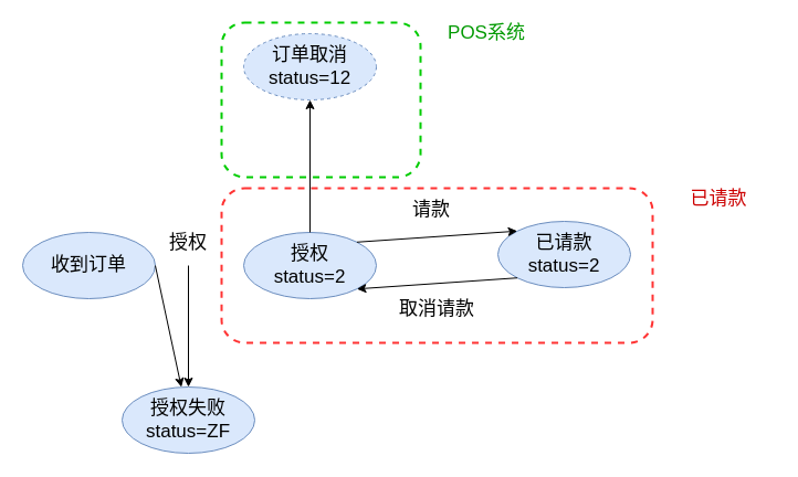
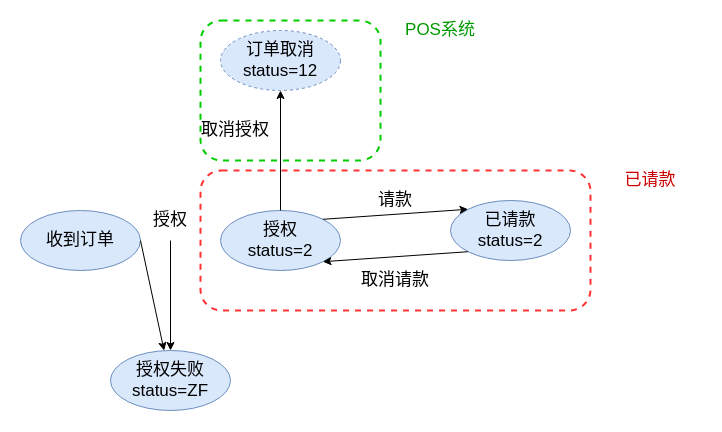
  <mxCell id="0" />
  <mxCell id="1" parent="0" />
  <mxCell id="2" value="收到订单" style="ellipse;whiteSpace=wrap;html=1;fontSize=17;fillColor=#dae8fc;strokeColor=#6c8ebf;" vertex="1" parent="1"><mxGeometry x="20" y="210" width="120" height="60" as="geometry" /></mxCell>
  <mxCell id="3" value="&lt;div&gt;授权&lt;/div&gt;&lt;div&gt;status=2&lt;br&gt;&lt;/div&gt;" style="ellipse;whiteSpace=wrap;html=1;fontSize=17;fillColor=#dae8fc;strokeColor=#6c8ebf;" vertex="1" parent="1"><mxGeometry x="220" y="210" width="120" height="60" as="geometry" /></mxCell>
  <mxCell id="4" value="" style="endArrow=classic;html=1;fontSize=17;exitX=1;exitY=0.5;exitDx=0;exitDy=0;" edge="1" parent="1" source="2" target="11"><mxGeometry width="50" height="50" relative="1" as="geometry"><mxPoint x="160" y="360" as="sourcePoint" /><mxPoint x="210" y="310" as="targetPoint" /></mxGeometry></mxCell>
  <mxCell id="5" value="&lt;div&gt;已请款&lt;/div&gt;&lt;div&gt;status=2&lt;br&gt;&lt;/div&gt;" style="ellipse;whiteSpace=wrap;html=1;fontSize=17;fillColor=#dae8fc;strokeColor=#6c8ebf;" vertex="1" parent="1"><mxGeometry x="450" y="200" width="120" height="60" as="geometry" /></mxCell>
  <mxCell id="6" value="" style="endArrow=classic;html=1;fontSize=17;exitX=1;exitY=0;exitDx=0;exitDy=0;entryX=0;entryY=0;entryDx=0;entryDy=0;" edge="1" parent="1" source="3" target="5"><mxGeometry width="50" height="50" relative="1" as="geometry"><mxPoint x="320" y="330" as="sourcePoint" /><mxPoint x="370" y="280" as="targetPoint" /></mxGeometry></mxCell>
- <mxCell id="7" value="请款" style="text;html=1;strokeColor=none;fillColor=none;align=center;verticalAlign=middle;whiteSpace=wrap;rounded=0;fontSize=17;" vertex="1" parent="1"><mxGeometry x="370" y="180" width="40" height="20" as="geometry" /></mxCell>
+ <mxCell id="7" value="请款" style="text;html=1;strokeColor=none;fillColor=none;align=center;verticalAlign=middle;whiteSpace=wrap;rounded=0;fontSize=17;" vertex="1" parent="1"><mxGeometry x="375" y="190" width="40" height="20" as="geometry" /></mxCell>
  <mxCell id="8" value="" style="endArrow=classic;html=1;fontSize=17;exitX=0;exitY=1;exitDx=0;exitDy=0;entryX=1;entryY=1;entryDx=0;entryDy=0;" edge="1" parent="1" source="5" target="3"><mxGeometry width="50" height="50" relative="1" as="geometry"><mxPoint x="240" y="390" as="sourcePoint" /><mxPoint x="290" y="340" as="targetPoint" /></mxGeometry></mxCell>
  <mxCell id="9" value="取消请款" style="text;html=1;strokeColor=none;fillColor=none;align=center;verticalAlign=middle;whiteSpace=wrap;rounded=0;fontSize=17;" vertex="1" parent="1"><mxGeometry x="350" y="270" width="90" height="20" as="geometry" /></mxCell>
  <mxCell id="10" value="" style="endArrow=classic;html=1;fontSize=17;" edge="1" parent="1"><mxGeometry width="50" height="50" relative="1" as="geometry"><mxPoint x="170" y="240" as="sourcePoint" /><mxPoint x="170" y="350" as="targetPoint" /></mxGeometry></mxCell>
  <mxCell id="11" value="&lt;div&gt;授权失败&lt;/div&gt;&lt;div&gt;status=ZF&lt;br&gt;&lt;/div&gt;" style="ellipse;whiteSpace=wrap;html=1;fontSize=17;fillColor=#dae8fc;strokeColor=#6c8ebf;" vertex="1" parent="1"><mxGeometry x="110" y="350" width="120" height="60" as="geometry" /></mxCell>
  <mxCell id="12" value="&lt;div&gt;订单取消&lt;/div&gt;status=12" style="ellipse;whiteSpace=wrap;html=1;fontSize=17;fillColor=#dae8fc;strokeColor=#6c8ebf;dashed=1;" vertex="1" parent="1"><mxGeometry x="220" y="30" width="120" height="60" as="geometry" /></mxCell>
  <mxCell id="13" value="" style="endArrow=classic;html=1;fontSize=17;exitX=0.5;exitY=0;exitDx=0;exitDy=0;entryX=0.5;entryY=1;entryDx=0;entryDy=0;" edge="1" parent="1" source="3" target="12"><mxGeometry width="50" height="50" relative="1" as="geometry"><mxPoint x="300" y="390" as="sourcePoint" /><mxPoint x="350" y="340" as="targetPoint" /></mxGeometry></mxCell>
  <mxCell id="14" value="" style="rounded=1;whiteSpace=wrap;html=1;fontSize=17;fillColor=none;dashed=1;strokeWidth=2;strokeColor=#FF3333;" vertex="1" parent="1"><mxGeometry x="200" y="170" width="390" height="140" as="geometry" /></mxCell>
+ <mxCell id="15" value="取消授权" style="text;html=1;strokeColor=none;fillColor=none;align=center;verticalAlign=middle;whiteSpace=wrap;rounded=0;dashed=1;fontSize=17;" vertex="1" parent="1"><mxGeometry x="200" y="120" width="70" height="20" as="geometry" /></mxCell>
  <mxCell id="16" value="授权" style="text;html=1;strokeColor=none;fillColor=none;align=center;verticalAlign=middle;whiteSpace=wrap;rounded=0;dashed=1;fontSize=17;" vertex="1" parent="1"><mxGeometry x="135" y="210" width="70" height="20" as="geometry" /></mxCell>
  <mxCell id="17" value="" style="rounded=1;whiteSpace=wrap;html=1;fontSize=17;fillColor=none;dashed=1;strokeWidth=2;strokeColor=#00CC00;" vertex="1" parent="1"><mxGeometry x="200" y="20" width="180" height="140" as="geometry" /></mxCell>
  <mxCell id="18" value="&lt;font color=&quot;#009900&quot;&gt;POS系统&lt;/font&gt;" style="text;html=1;strokeColor=none;fillColor=none;align=center;verticalAlign=middle;whiteSpace=wrap;rounded=0;dashed=1;fontSize=17;" vertex="1" parent="1"><mxGeometry x="390" y="20" width="100" height="20" as="geometry" /></mxCell>
  <mxCell id="19" value="&lt;font color=&quot;#CC0000&quot;&gt;已请款&lt;/font&gt;" style="text;html=1;strokeColor=none;fillColor=none;align=center;verticalAlign=middle;whiteSpace=wrap;rounded=0;dashed=1;fontSize=17;" vertex="1" parent="1"><mxGeometry x="600" y="170" width="100" height="20" as="geometry" /></mxCell>
